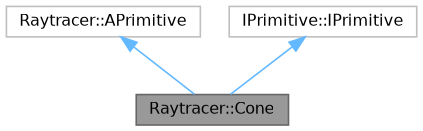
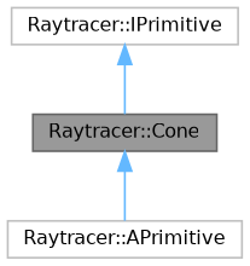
  digraph {
    node [color=grey75 fillcolor=white fontname=Helvetica fontsize=10 shape=box style=filled]
    edge [color=steelblue1 dir=back fontname=Helvetica fontsize=10 labelfontname=Helvetica labelfontsize=10 style=solid]
    n1 [color=gray40 fillcolor=grey60 fontcolor=black height=0.2 label="Raytracer::Cone" width=0.4]
    n2 [height=0.2 label="Raytracer::APrimitive" width=0.4]
-   n3 [height=0.2 label="IPrimitive::IPrimitive" width=0.4]
-   n2 -> n1
+   n3 [height=0.2 label="Raytracer::IPrimitive" width=0.4]
+   n1 -> n2
    n3 -> n1
  }
